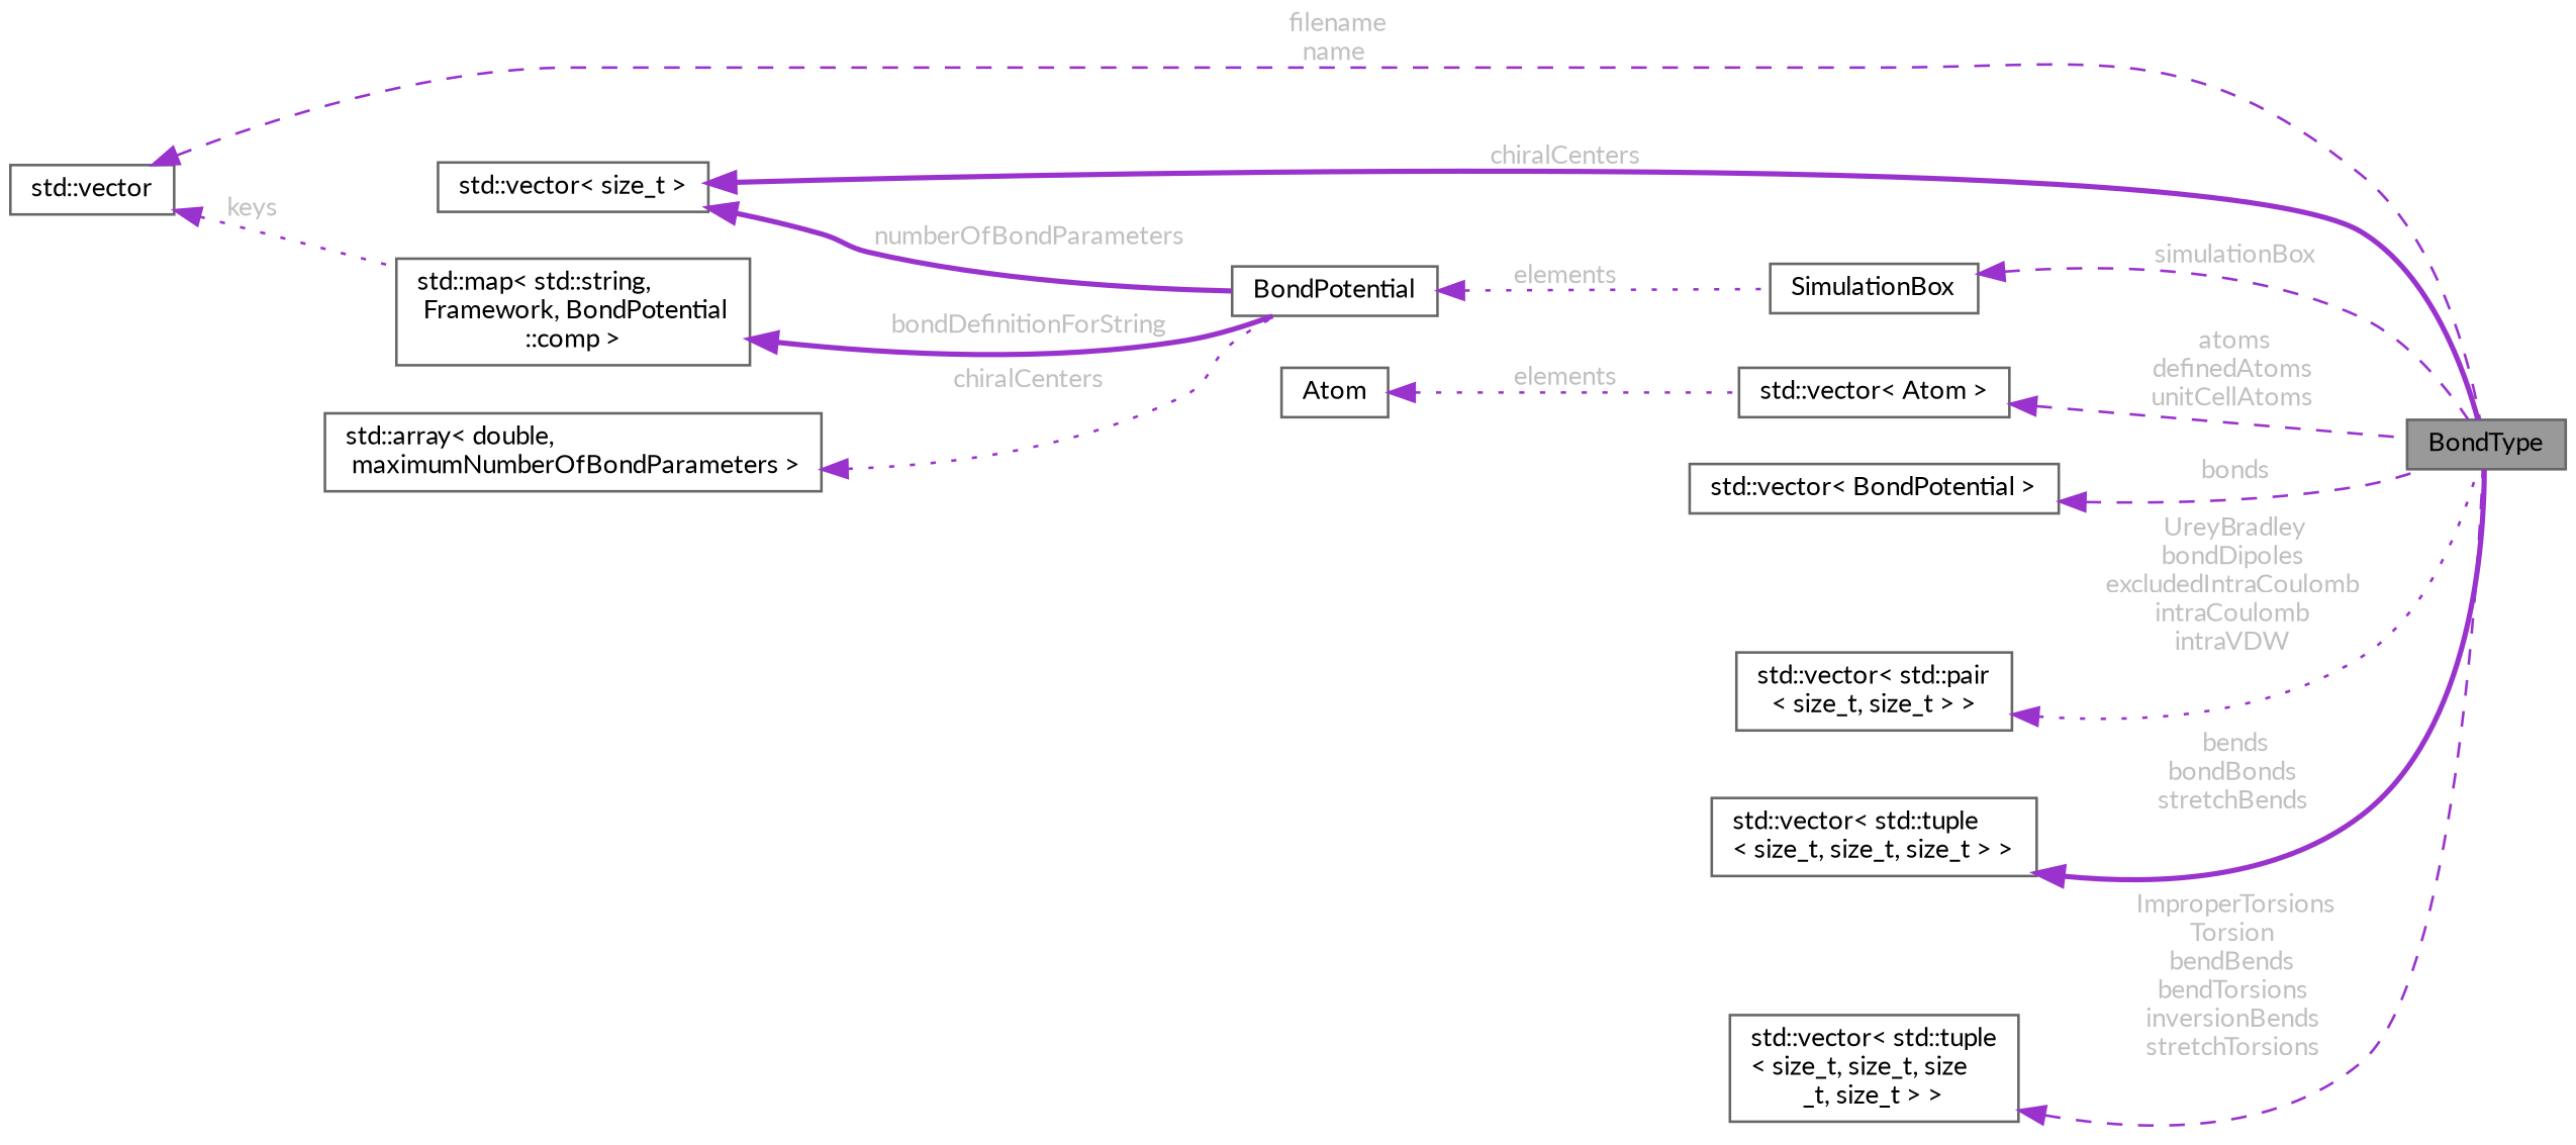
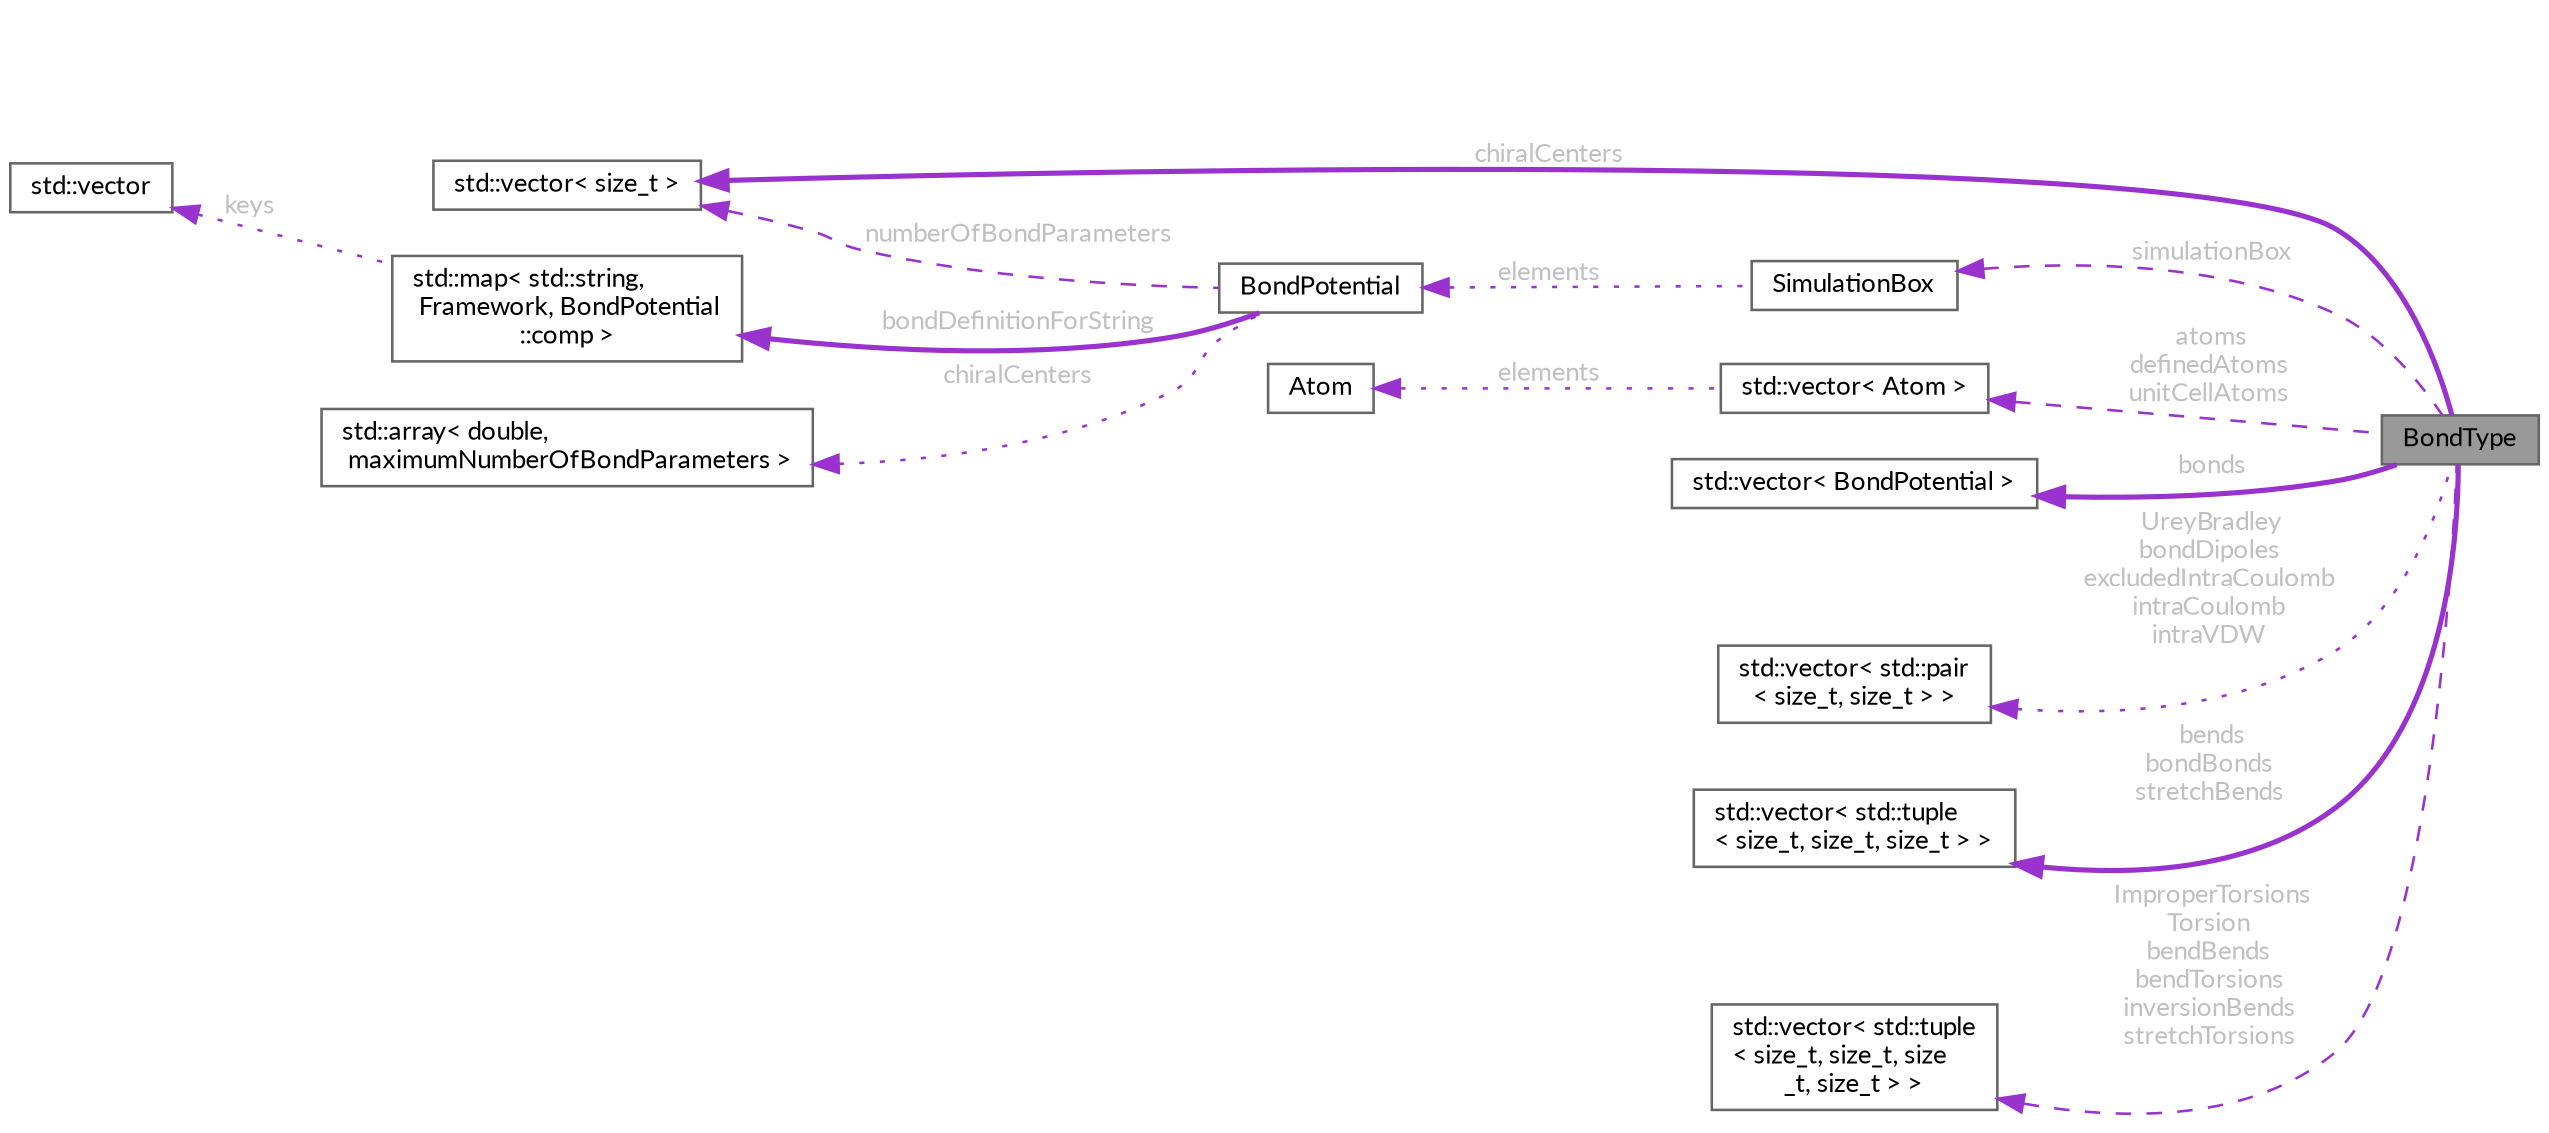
  digraph {
    fontname=Lato
    rankdir=LR
    node [color=gray40 fillcolor=white fontname=Lato fontsize=10 shape=box style=filled]
    edge [color=darkorchid3 dir=back fontcolor=grey fontname=Lato fontsize=10 labelfontname=Helvetica labelfontsize=10 style=dotted]
    n1 [fillcolor=grey60 fontcolor=black height=0.2 label=BondType width=0.4]
    n2 [height=0.2 label=SimulationBox width=0.4]
    n3 [height=0.2 label="std::vector" width=0.4]
    n4 [height=0.2 label="std::map\< std::string,\l Framework, BondPotential\l::comp \>" width=0.4]
    n5 [height=0.2 label=BondPotential width=0.4]
    n6 [height=0.2 label="std::vector\< Atom \>" width=0.4]
    n7 [height=0.2 label=Atom width=0.4]
    n8 [height=0.2 label="std::vector\< size_t \>" width=0.4]
    n9 [height=0.2 label="std::vector\< BondPotential \>" width=0.4]
    n10 [height=0.2 label="std::array\< double,\l maximumNumberOfBondParameters \>" width=0.4]
    n11 [height=0.2 label="std::vector\< std::pair\l\< size_t, size_t \> \>" width=0.4]
    n12 [height=0.2 label="std::vector\< std::tuple\l\< size_t, size_t, size_t \> \>" width=0.4]
    n13 [height=0.2 label="std::vector\< std::tuple\l\< size_t, size_t, size\l_t, size_t \> \>" width=0.4]
    n2 -> n1 [label=" simulationBox" style=dashed]
-   n3 -> n1 [label=" filename\nname" style=dashed]
    n3 -> n4 [label=" keys"]
    n4 -> n5 [label=" bondDefinitionForString" style=bold]
    n5 -> n2 [label=" elements"]
    n6 -> n1 [label=" atoms\ndefinedAtoms\nunitCellAtoms" style=dashed]
    n7 -> n6 [label=" elements"]
    n8 -> n1 [label=" chiralCenters" style=bold]
-   n8 -> n5 [label=" numberOfBondParameters" style=bold]
-   n9 -> n1 [label=" bonds" style=dashed]
+   n8 -> n5 [label=" numberOfBondParameters" style=dashed]
+   n9 -> n1 [label=" bonds" style=bold]
    n10 -> n5 [label=" chiralCenters"]
    n11 -> n1 [label=" UreyBradley\nbondDipoles\nexcludedIntraCoulomb\nintraCoulomb\nintraVDW"]
    n12 -> n1 [label=" bends\nbondBonds\nstretchBends" style=bold]
    n13 -> n1 [label=" ImproperTorsions\nTorsion\nbendBends\nbendTorsions\ninversionBends\nstretchTorsions" style=dashed]
  }
